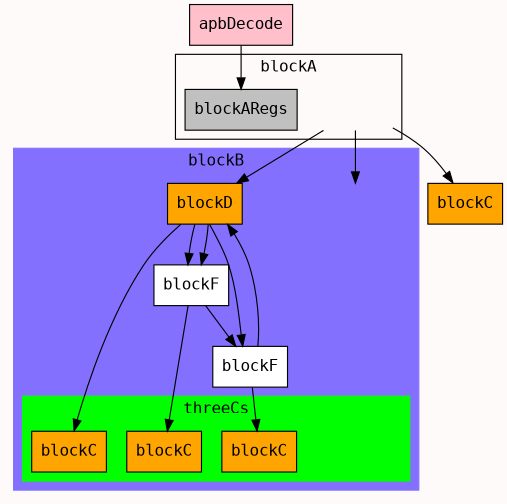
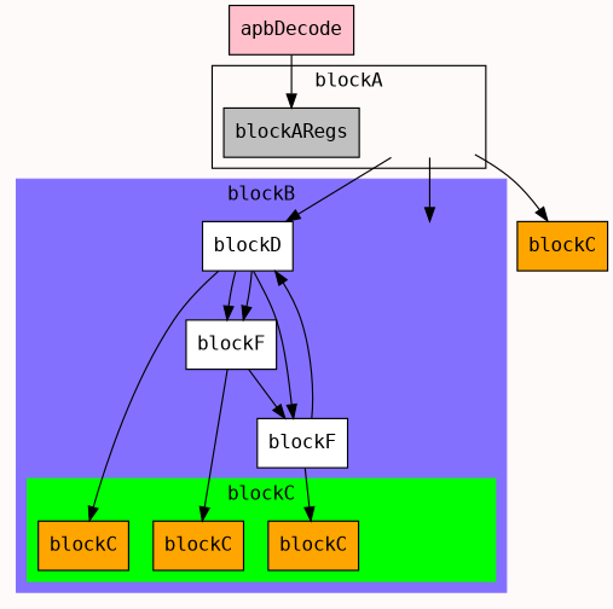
  digraph {
    bgcolor=snow
    fontname="DejaVu Sans Mono"
    node [fontname="DejaVu Sans Mono" shape=rect style=filled fillcolor=orange]
    edge [fontname="DejaVu Sans Mono"]
    n1 [label=blockA style=invis fillcolor=""]
    n2 [fillcolor=grey label=blockARegs]
    n3 [label=threeCs style=invis fillcolor=""]
    n4 [label=blockC]
    n5 [label=blockC]
    n6 [label=blockC]
    n7 [label=blockB style=invis fillcolor=""]
-   n8 [label=blockD]
+   n8 [fillcolor=white label=blockD]
    n9 [fillcolor=white label=blockF]
    n10 [fillcolor=white label=blockF]
    n11 [label=blockC]
    n12 [fillcolor=pink label=apbDecode]
    subgraph cluster_1 {
      label=blockA
      n1
      n2
    }
    subgraph cluster_2 {
      color=lightslateblue
      label=blockB
      style=filled
      n7
      n8
      n9
      n10
      subgraph cluster_3 {
        color=green
-       label=threeCs
+       label=blockC
        style=filled
        n3
        n4
        n5
        n6
      }
    }
    n1 -> n7
    n1 -> n8
    n1 -> n11
    n8 -> n4
    n8 -> n9
    n8 -> n9
    n8 -> n10
    n9 -> n5
    n9 -> n10
    n10 -> n6
    n10 -> n8
    n12 -> n2
  }
